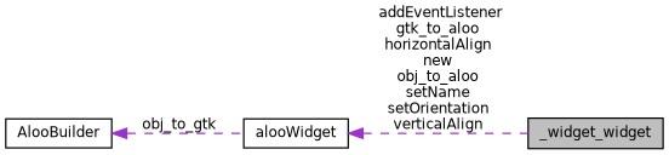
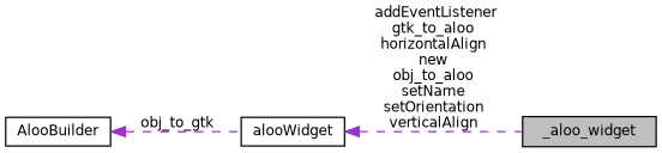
  digraph {
    rankdir=LR
    node [color=black fillcolor=white fontname=Helvetica fontsize=10 shape=record style=filled]
    edge [color=darkorchid3 dir=back fontname=Helvetica fontsize=10 labelfontname=Helvetica labelfontsize=10 style=dashed]
-   n1 [fillcolor=grey75 fontcolor=black height=0.2 label=_widget_widget width=0.4]
+   n1 [fillcolor=grey75 fontcolor=black height=0.2 label=_aloo_widget width=0.4]
    n2 [height=0.2 label=AlooBuilder width=0.4]
    n3 [height=0.2 label=alooWidget width=0.4]
    n2 -> n3 [label=" obj_to_gtk"]
    n3 -> n1 [label=" addEventListener\ngtk_to_aloo\nhorizontalAlign\nnew\nobj_to_aloo\nsetName\nsetOrientation\nverticalAlign"]
  }
